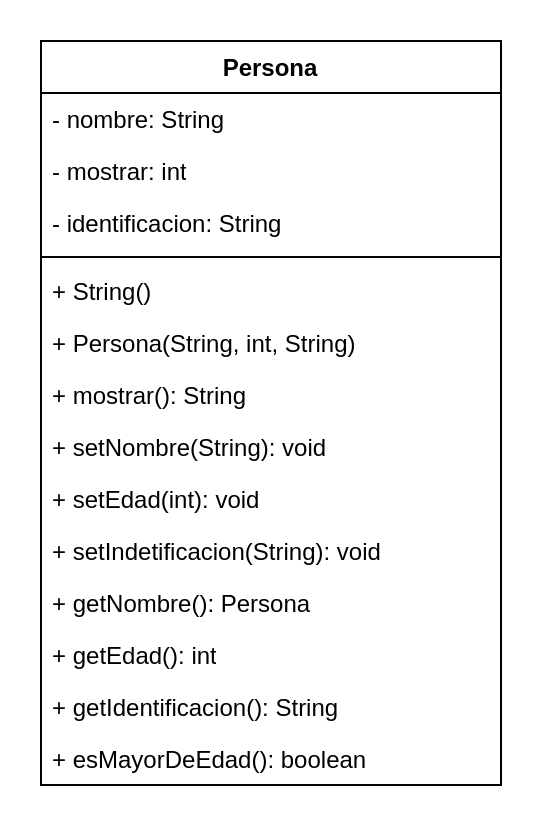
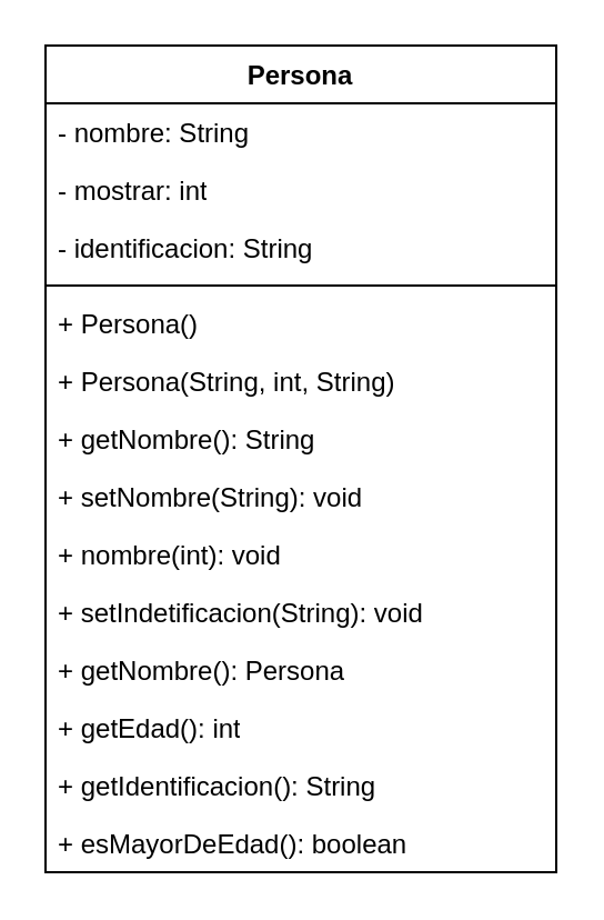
  <mxCell id="0" />
  <mxCell id="1" parent="0" />
  <mxCell id="2" value="Persona" style="swimlane;fontStyle=1;align=center;verticalAlign=top;childLayout=stackLayout;horizontal=1;startSize=26;horizontalStack=0;resizeParent=1;resizeParentMax=0;resizeLast=0;collapsible=1;marginBottom=0;whiteSpace=wrap;html=1;" parent="1" vertex="1"><mxGeometry x="20" y="20" width="230" height="372" as="geometry" /></mxCell>
  <mxCell id="3" value="- nombre: String" style="text;strokeColor=none;fillColor=none;align=left;verticalAlign=top;spacingLeft=4;spacingRight=4;overflow=hidden;rotatable=0;points=[[0,0.5],[1,0.5]];portConstraint=eastwest;whiteSpace=wrap;html=1;" parent="2" vertex="1"><mxGeometry y="26" width="230" height="26" as="geometry" /></mxCell>
  <mxCell id="4" value="- mostrar: int" style="text;strokeColor=none;fillColor=none;align=left;verticalAlign=top;spacingLeft=4;spacingRight=4;overflow=hidden;rotatable=0;points=[[0,0.5],[1,0.5]];portConstraint=eastwest;whiteSpace=wrap;html=1;" parent="2" vertex="1"><mxGeometry y="52" width="230" height="26" as="geometry" /></mxCell>
  <mxCell id="5" value="- identificacion: String" style="text;strokeColor=none;fillColor=none;align=left;verticalAlign=top;spacingLeft=4;spacingRight=4;overflow=hidden;rotatable=0;points=[[0,0.5],[1,0.5]];portConstraint=eastwest;whiteSpace=wrap;html=1;" parent="2" vertex="1"><mxGeometry y="78" width="230" height="26" as="geometry" /></mxCell>
  <mxCell id="6" value="" style="line;strokeWidth=1;fillColor=none;align=left;verticalAlign=middle;spacingTop=-1;spacingLeft=3;spacingRight=3;rotatable=0;labelPosition=right;points=[];portConstraint=eastwest;strokeColor=inherit;" parent="2" vertex="1"><mxGeometry y="104" width="230" height="8" as="geometry" /></mxCell>
- <mxCell id="7" value="+ String()&lt;br&gt;" style="text;strokeColor=none;fillColor=none;align=left;verticalAlign=top;spacingLeft=4;spacingRight=4;overflow=hidden;rotatable=0;points=[[0,0.5],[1,0.5]];portConstraint=eastwest;whiteSpace=wrap;html=1;" parent="2" vertex="1"><mxGeometry y="112" width="230" height="26" as="geometry" /></mxCell>
+ <mxCell id="7" value="+ Persona()&lt;br&gt;" style="text;strokeColor=none;fillColor=none;align=left;verticalAlign=top;spacingLeft=4;spacingRight=4;overflow=hidden;rotatable=0;points=[[0,0.5],[1,0.5]];portConstraint=eastwest;whiteSpace=wrap;html=1;" parent="2" vertex="1"><mxGeometry y="112" width="230" height="26" as="geometry" /></mxCell>
  <mxCell id="8" value="+ Persona(String, int, String)" style="text;strokeColor=none;fillColor=none;align=left;verticalAlign=top;spacingLeft=4;spacingRight=4;overflow=hidden;rotatable=0;points=[[0,0.5],[1,0.5]];portConstraint=eastwest;whiteSpace=wrap;html=1;" parent="2" vertex="1"><mxGeometry y="138" width="230" height="26" as="geometry" /></mxCell>
- <mxCell id="9" value="+ mostrar(): String" style="text;strokeColor=none;fillColor=none;align=left;verticalAlign=top;spacingLeft=4;spacingRight=4;overflow=hidden;rotatable=0;points=[[0,0.5],[1,0.5]];portConstraint=eastwest;whiteSpace=wrap;html=1;" parent="2" vertex="1"><mxGeometry y="164" width="230" height="26" as="geometry" /></mxCell>
+ <mxCell id="9" value="+ getNombre(): String" style="text;strokeColor=none;fillColor=none;align=left;verticalAlign=top;spacingLeft=4;spacingRight=4;overflow=hidden;rotatable=0;points=[[0,0.5],[1,0.5]];portConstraint=eastwest;whiteSpace=wrap;html=1;" parent="2" vertex="1"><mxGeometry y="164" width="230" height="26" as="geometry" /></mxCell>
  <mxCell id="10" value="+ setNombre(String): void" style="text;strokeColor=none;fillColor=none;align=left;verticalAlign=top;spacingLeft=4;spacingRight=4;overflow=hidden;rotatable=0;points=[[0,0.5],[1,0.5]];portConstraint=eastwest;whiteSpace=wrap;html=1;" parent="2" vertex="1"><mxGeometry y="190" width="230" height="26" as="geometry" /></mxCell>
- <mxCell id="11" value="+ setEdad(int): void" style="text;strokeColor=none;fillColor=none;align=left;verticalAlign=top;spacingLeft=4;spacingRight=4;overflow=hidden;rotatable=0;points=[[0,0.5],[1,0.5]];portConstraint=eastwest;whiteSpace=wrap;html=1;" parent="2" vertex="1"><mxGeometry y="216" width="230" height="26" as="geometry" /></mxCell>
+ <mxCell id="11" value="+ nombre(int): void" style="text;strokeColor=none;fillColor=none;align=left;verticalAlign=top;spacingLeft=4;spacingRight=4;overflow=hidden;rotatable=0;points=[[0,0.5],[1,0.5]];portConstraint=eastwest;whiteSpace=wrap;html=1;" parent="2" vertex="1"><mxGeometry y="216" width="230" height="26" as="geometry" /></mxCell>
  <mxCell id="12" value="+ setIndetificacion(String): void" style="text;strokeColor=none;fillColor=none;align=left;verticalAlign=top;spacingLeft=4;spacingRight=4;overflow=hidden;rotatable=0;points=[[0,0.5],[1,0.5]];portConstraint=eastwest;whiteSpace=wrap;html=1;" parent="2" vertex="1"><mxGeometry y="242" width="230" height="26" as="geometry" /></mxCell>
  <mxCell id="13" value="+ getNombre(): Persona" style="text;strokeColor=none;fillColor=none;align=left;verticalAlign=top;spacingLeft=4;spacingRight=4;overflow=hidden;rotatable=0;points=[[0,0.5],[1,0.5]];portConstraint=eastwest;whiteSpace=wrap;html=1;" parent="2" vertex="1"><mxGeometry y="268" width="230" height="26" as="geometry" /></mxCell>
  <mxCell id="14" value="+ getEdad(): int" style="text;strokeColor=none;fillColor=none;align=left;verticalAlign=top;spacingLeft=4;spacingRight=4;overflow=hidden;rotatable=0;points=[[0,0.5],[1,0.5]];portConstraint=eastwest;whiteSpace=wrap;html=1;" parent="2" vertex="1"><mxGeometry y="294" width="230" height="26" as="geometry" /></mxCell>
  <mxCell id="15" value="+ getIdentificacion(): String" style="text;strokeColor=none;fillColor=none;align=left;verticalAlign=top;spacingLeft=4;spacingRight=4;overflow=hidden;rotatable=0;points=[[0,0.5],[1,0.5]];portConstraint=eastwest;whiteSpace=wrap;html=1;" parent="2" vertex="1"><mxGeometry y="320" width="230" height="26" as="geometry" /></mxCell>
  <mxCell id="16" value="+ esMayorDeEdad(): boolean" style="text;strokeColor=none;fillColor=none;align=left;verticalAlign=top;spacingLeft=4;spacingRight=4;overflow=hidden;rotatable=0;points=[[0,0.5],[1,0.5]];portConstraint=eastwest;whiteSpace=wrap;html=1;" parent="2" vertex="1"><mxGeometry y="346" width="230" height="26" as="geometry" /></mxCell>
